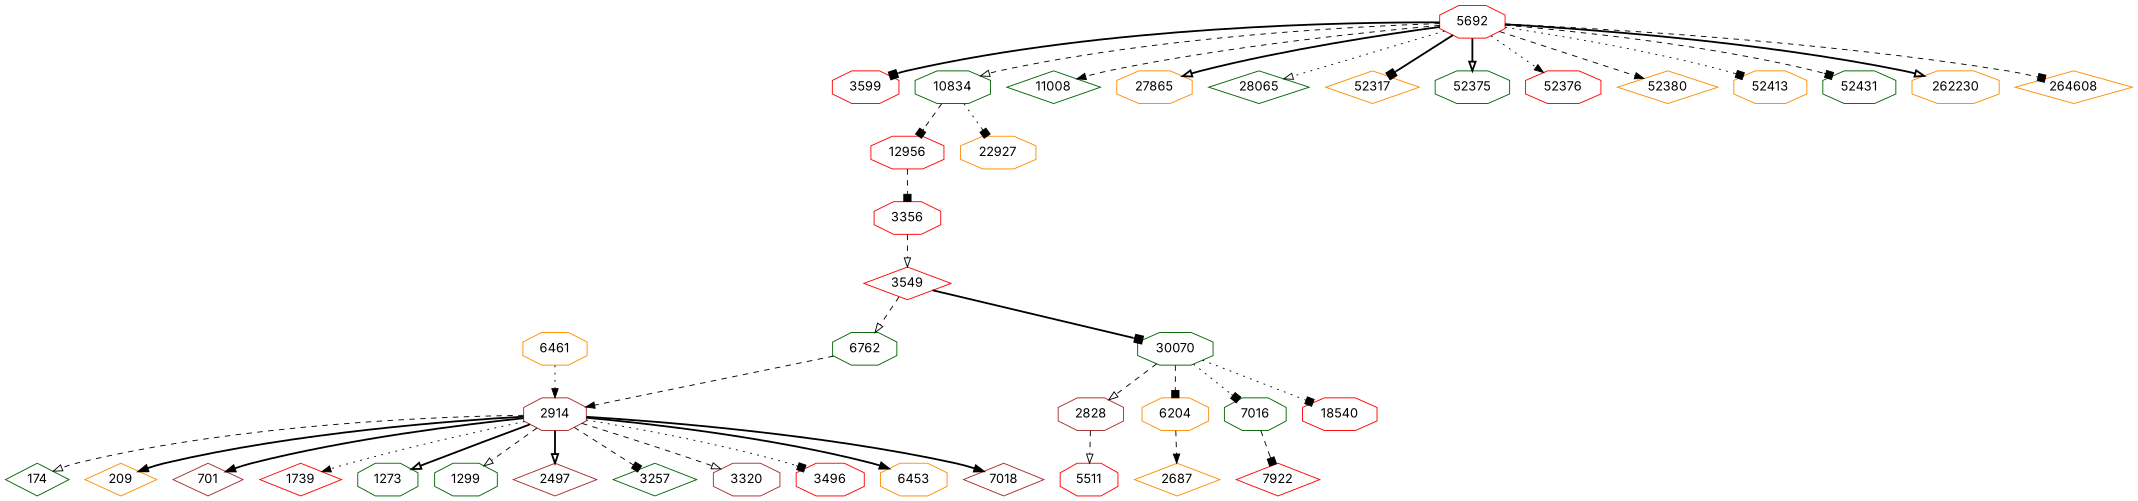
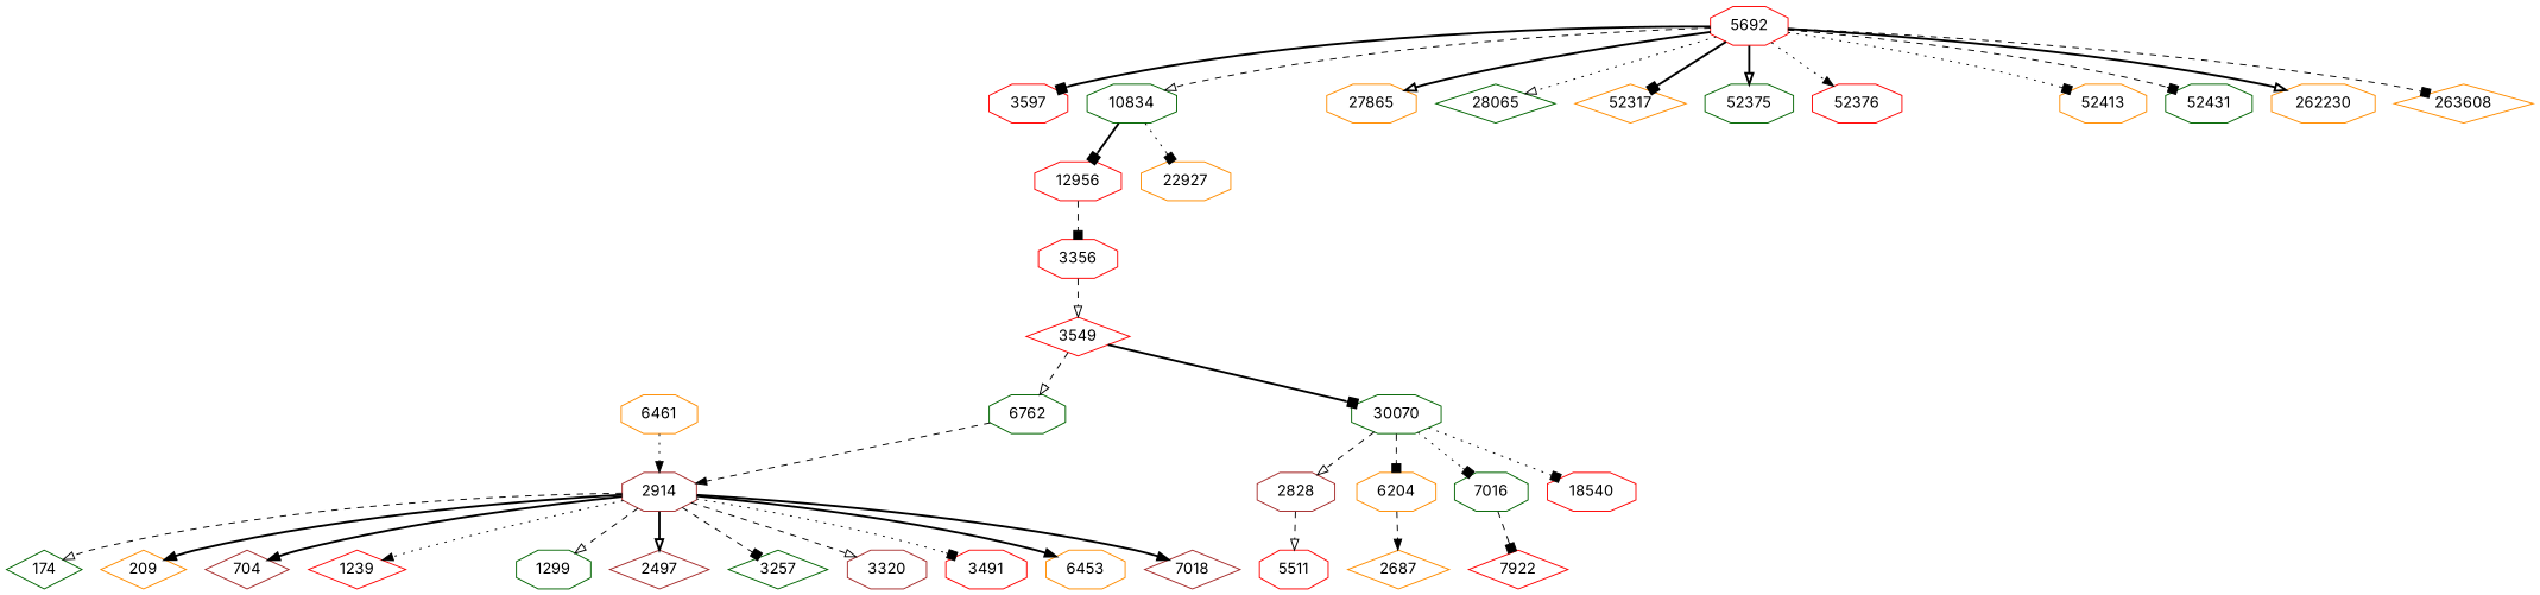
  digraph {
    fontname=Inter
    node [color=darkgreen fontname=Inter shape=octagon]
    edge [arrowhead=box fontname=Inter style=dashed]
    2828 [color=brown]
    5511 [color=red]
    2914 [color=brown]
    174 [shape=diamond]
    209 [color=darkorange shape=diamond]
-   701 [color=brown shape=diamond]
-   1239 [color=red shape=diamond label=1739]
-   1273
+   701 [color=brown shape=diamond label=704]
+   1239 [color=red shape=diamond]
    1299
    2497 [color=brown shape=diamond]
    3257 [shape=diamond]
    3320 [color=brown]
-   3491 [color=red label=3496]
+   3491 [color=red]
    6453 [color=darkorange]
    7018 [color=brown shape=diamond]
    6461 [color=darkorange]
    3356 [color=red]
    3549 [color=red shape=diamond]
    6762
    30070
    n21 [color=darkorange label=6204]
    7016
    18540 [color=red]
    5692 [color=red]
-   3597 [color=red label=3599]
+   3597 [color=red]
    10834
-   11008 [shape=diamond]
    27865 [color=darkorange]
    28065 [shape=diamond]
    52317 [color=darkorange shape=diamond]
    52375
    52376 [color=red]
-   52380 [color=darkorange shape=diamond]
    52413 [color=darkorange]
    52431
    262230 [color=darkorange]
-   264608 [color=darkorange shape=diamond]
+   264608 [color=darkorange shape=diamond label=263608]
    12956 [color=red]
    22927 [color=darkorange]
    2687 [color=darkorange shape=diamond]
    7922 [color=red shape=diamond]
    2828 -> 5511 [arrowhead=onormal]
    2914 -> 174 [arrowhead=onormal]
    2914 -> 209 [arrowhead=normal style=bold]
    2914 -> 701 [arrowhead=normal style=bold]
    2914 -> 1239 [arrowhead=normal style=dotted]
-   2914 -> 1273 [arrowhead=onormal style=bold]
    2914 -> 1299 [arrowhead=onormal]
    2914 -> 2497 [arrowhead=onormal style=bold]
    2914 -> 3257
    2914 -> 3320 [arrowhead=onormal]
    2914 -> 3491 [style=dotted]
    2914 -> 6453 [arrowhead=normal style=bold]
    2914 -> 7018 [arrowhead=normal style=bold]
    6461 -> 2914 [arrowhead=normal style=dotted]
    3356 -> 3549 [arrowhead=onormal]
    3549 -> 6762 [arrowhead=onormal]
    3549 -> 30070 [style=bold]
    6762 -> 2914 [arrowhead=normal]
    30070 -> 2828 [arrowhead=onormal]
    30070 -> n21
    30070 -> 7016 [style=dotted]
    30070 -> 18540 [style=dotted]
    n21 -> 2687 [arrowhead=normal]
    7016 -> 7922
    5692 -> 3597 [style=bold]
    5692 -> 10834 [arrowhead=onormal]
-   5692 -> 11008 [arrowhead=normal]
    5692 -> 27865 [arrowhead=onormal style=bold]
    5692 -> 28065 [arrowhead=onormal style=dotted]
    5692 -> 52317 [style=bold]
    5692 -> 52375 [arrowhead=onormal style=bold]
    5692 -> 52376 [arrowhead=normal style=dotted]
-   5692 -> 52380 [arrowhead=normal]
    5692 -> 52413 [style=dotted]
    5692 -> 52431
    5692 -> 262230 [arrowhead=onormal style=bold]
    5692 -> 264608
-   10834 -> 12956
+   10834 -> 12956 [style=bold]
    10834 -> 22927 [style=dotted]
    12956 -> 3356
  }
